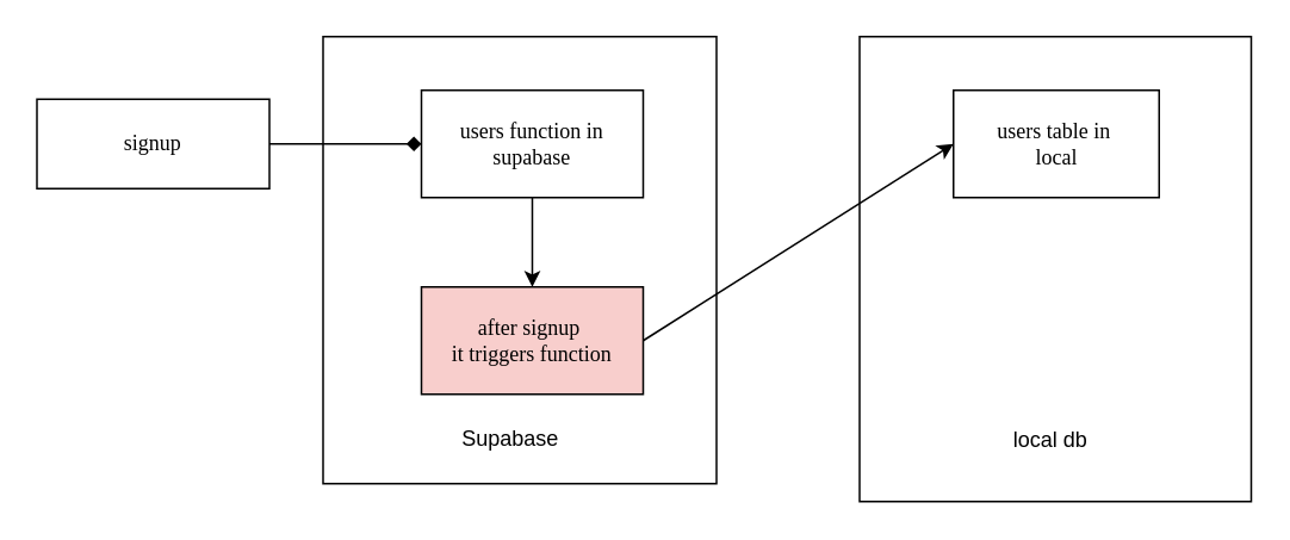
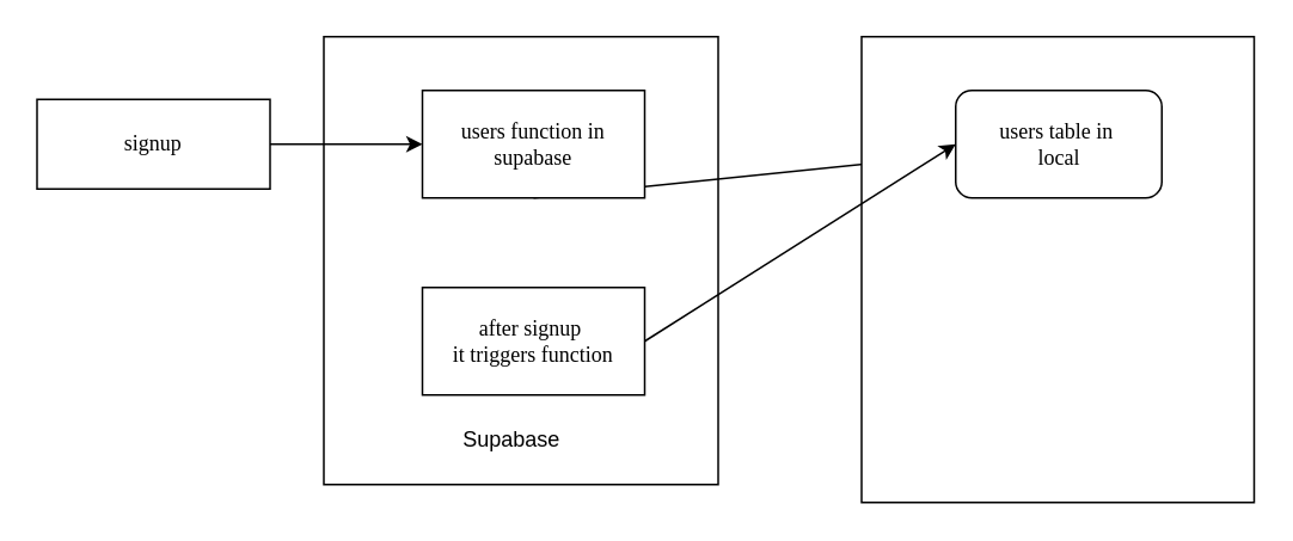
  <mxCell id="0" />
  <mxCell id="1" parent="0" />
  <mxCell id="2" value="&lt;font face=&quot;Comic Sans MS&quot;&gt;signup&lt;/font&gt;" style="rounded=0;whiteSpace=wrap;html=1;" parent="1" vertex="1"><mxGeometry x="20" y="55" width="130" height="50" as="geometry" /></mxCell>
  <mxCell id="3" value="" style="rounded=0;whiteSpace=wrap;html=1;" parent="1" vertex="1"><mxGeometry x="180" y="20" width="220" height="250" as="geometry" /></mxCell>
- <mxCell id="4" style="edgeStyle=none;html=1;exitX=0.5;exitY=1;exitDx=0;exitDy=0;entryX=0.5;entryY=0;entryDx=0;entryDy=0;fontFamily=Comic Sans MS;" parent="1" source="5" target="6" edge="1"><mxGeometry relative="1" as="geometry" /></mxCell>
+ <mxCell id="4" style="edgeStyle=none;html=1;exitX=0.5;exitY=1;exitDx=0;exitDy=0;fontFamily=Comic Sans MS;" parent="1" source="5" target="10" edge="1"><mxGeometry relative="1" as="geometry" /></mxCell>
  <mxCell id="5" value="&lt;font face=&quot;Comic Sans MS&quot;&gt;users function in&lt;br&gt;supabase&lt;br&gt;&lt;/font&gt;" style="rounded=0;whiteSpace=wrap;html=1;" parent="1" vertex="1"><mxGeometry x="235" y="50" width="124" height="60" as="geometry" /></mxCell>
- <mxCell id="6" value="&lt;font face=&quot;Comic Sans MS&quot;&gt;after signup&amp;nbsp;&lt;br&gt;it triggers function&lt;br&gt;&lt;/font&gt;" style="rounded=0;whiteSpace=wrap;html=1;fillColor=#f8cecc;" parent="1" vertex="1"><mxGeometry x="235" y="160" width="124" height="60" as="geometry" /></mxCell>
- <mxCell id="7" style="edgeStyle=none;html=1;exitX=1;exitY=0.5;exitDx=0;exitDy=0;fontFamily=Comic Sans MS;endArrow=diamond;" parent="1" source="2" target="5" edge="1"><mxGeometry relative="1" as="geometry" /></mxCell>
+ <mxCell id="6" value="&lt;font face=&quot;Comic Sans MS&quot;&gt;after signup&amp;nbsp;&lt;br&gt;it triggers function&lt;br&gt;&lt;/font&gt;" style="rounded=0;whiteSpace=wrap;html=1;" parent="1" vertex="1"><mxGeometry x="235" y="160" width="124" height="60" as="geometry" /></mxCell>
+ <mxCell id="7" style="edgeStyle=none;html=1;exitX=1;exitY=0.5;exitDx=0;exitDy=0;fontFamily=Comic Sans MS;" parent="1" source="2" target="5" edge="1"><mxGeometry relative="1" as="geometry" /></mxCell>
  <mxCell id="8" value="Supabase" style="text;html=1;strokeColor=none;fillColor=none;align=center;verticalAlign=middle;whiteSpace=wrap;rounded=0;" vertex="1" parent="1"><mxGeometry x="255" y="230" width="60" height="30" as="geometry" /></mxCell>
  <mxCell id="9" value="" style="rounded=0;whiteSpace=wrap;html=1;" vertex="1" parent="1"><mxGeometry x="480" y="20" width="219" height="260" as="geometry" /></mxCell>
- <mxCell id="10" value="&lt;font face=&quot;Comic Sans MS&quot;&gt;users table in&amp;nbsp;&lt;br&gt;local&lt;br&gt;&lt;/font&gt;" style="rounded=0;whiteSpace=wrap;html=1;" vertex="1" parent="1"><mxGeometry x="532.5" y="50" width="115" height="60" as="geometry" /></mxCell>
+ <mxCell id="10" value="&lt;font face=&quot;Comic Sans MS&quot;&gt;users table in&amp;nbsp;&lt;br&gt;local&lt;br&gt;&lt;/font&gt;" style="whiteSpace=wrap;html=1;rounded=1;" vertex="1" parent="1"><mxGeometry x="532.5" y="50" width="115" height="60" as="geometry" /></mxCell>
  <mxCell id="11" style="edgeStyle=none;html=1;exitX=1;exitY=0.5;exitDx=0;exitDy=0;entryX=0;entryY=0.5;entryDx=0;entryDy=0;" edge="1" parent="1" source="6" target="10"><mxGeometry relative="1" as="geometry" /></mxCell>
- <mxCell id="12" value="local db" style="text;html=1;strokeColor=none;fillColor=none;align=center;verticalAlign=middle;whiteSpace=wrap;rounded=0;" vertex="1" parent="1"><mxGeometry x="557" y="231" width="60" height="30" as="geometry" /></mxCell>
